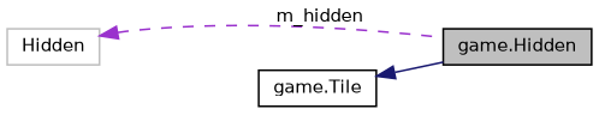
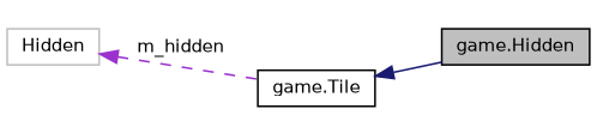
  digraph {
    rankdir=LR
    node [color=black fillcolor=white fontname=Helvetica fontsize=10 shape=record style=filled]
    edge [dir=back fontname=Helvetica fontsize=10 labelfontname=Helvetica labelfontsize=10]
    n1 [fillcolor=grey75 fontcolor=black height=0.2 label="game.Hidden" width=0.4]
    n2 [height=0.2 label="game.Tile" width=0.4]
    n3 [color=grey75 height=0.2 label=Hidden width=0.4]
    n2 -> n1 [color=midnightblue style=solid]
-   n3 -> n1 [color=darkorchid3 label=" m_hidden" style=dashed]
+   n3 -> n2 [color=darkorchid3 label=" m_hidden" style=dashed]
  }
